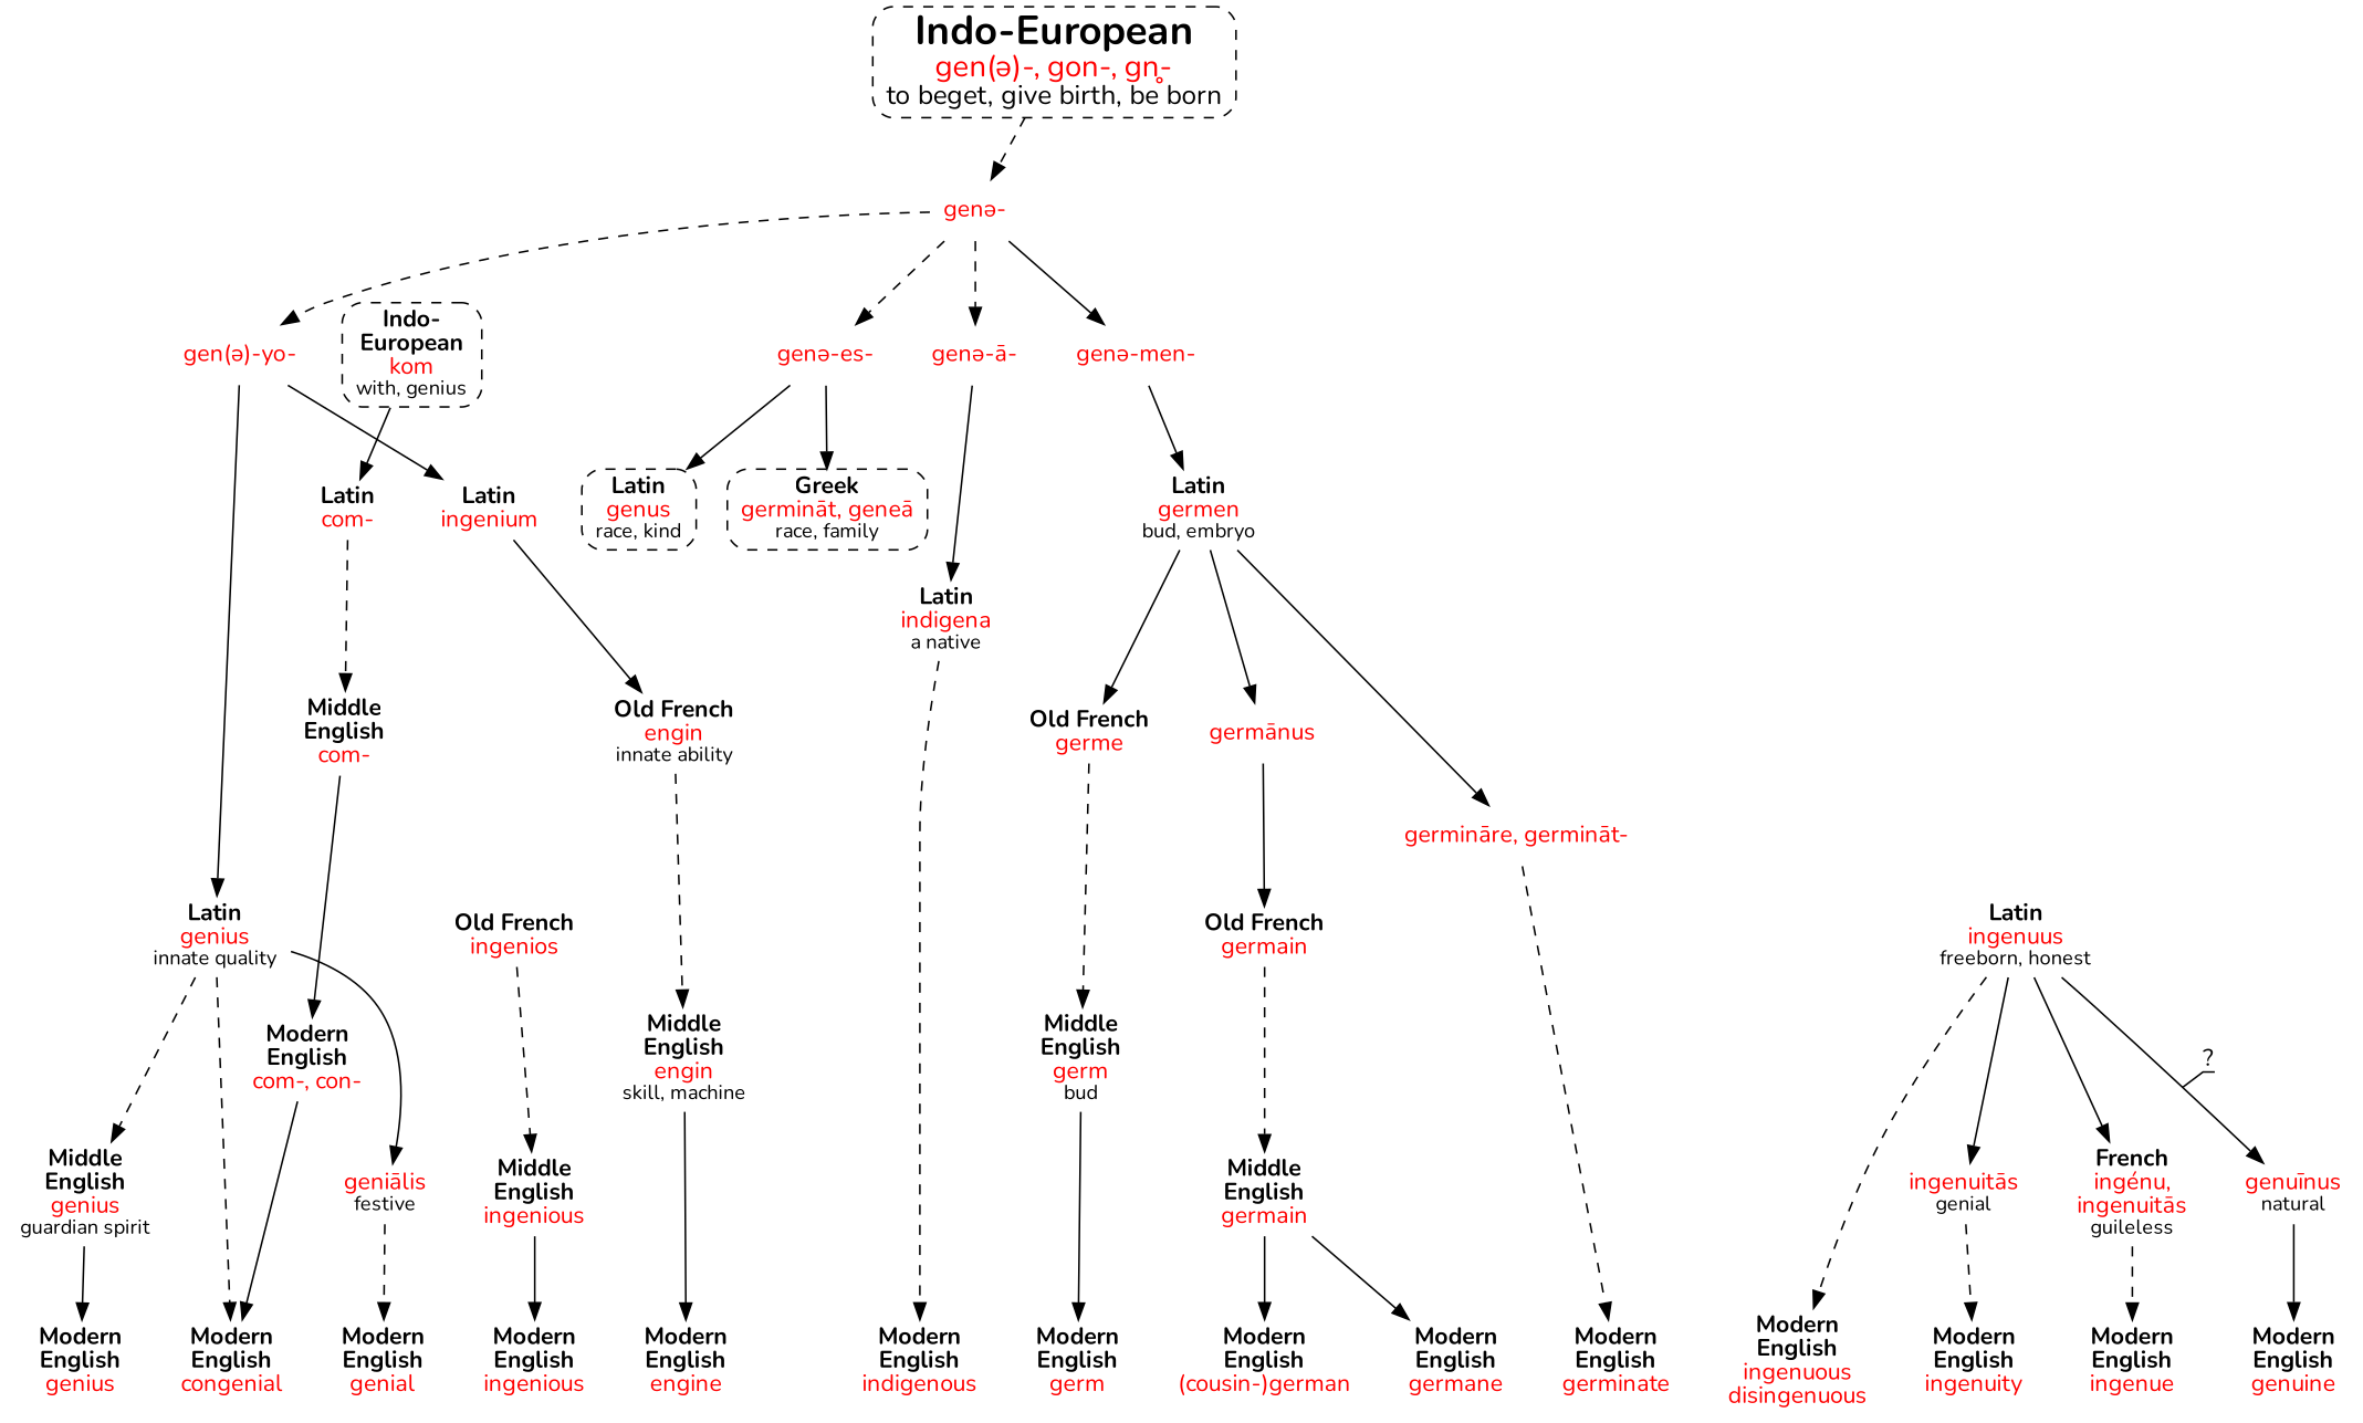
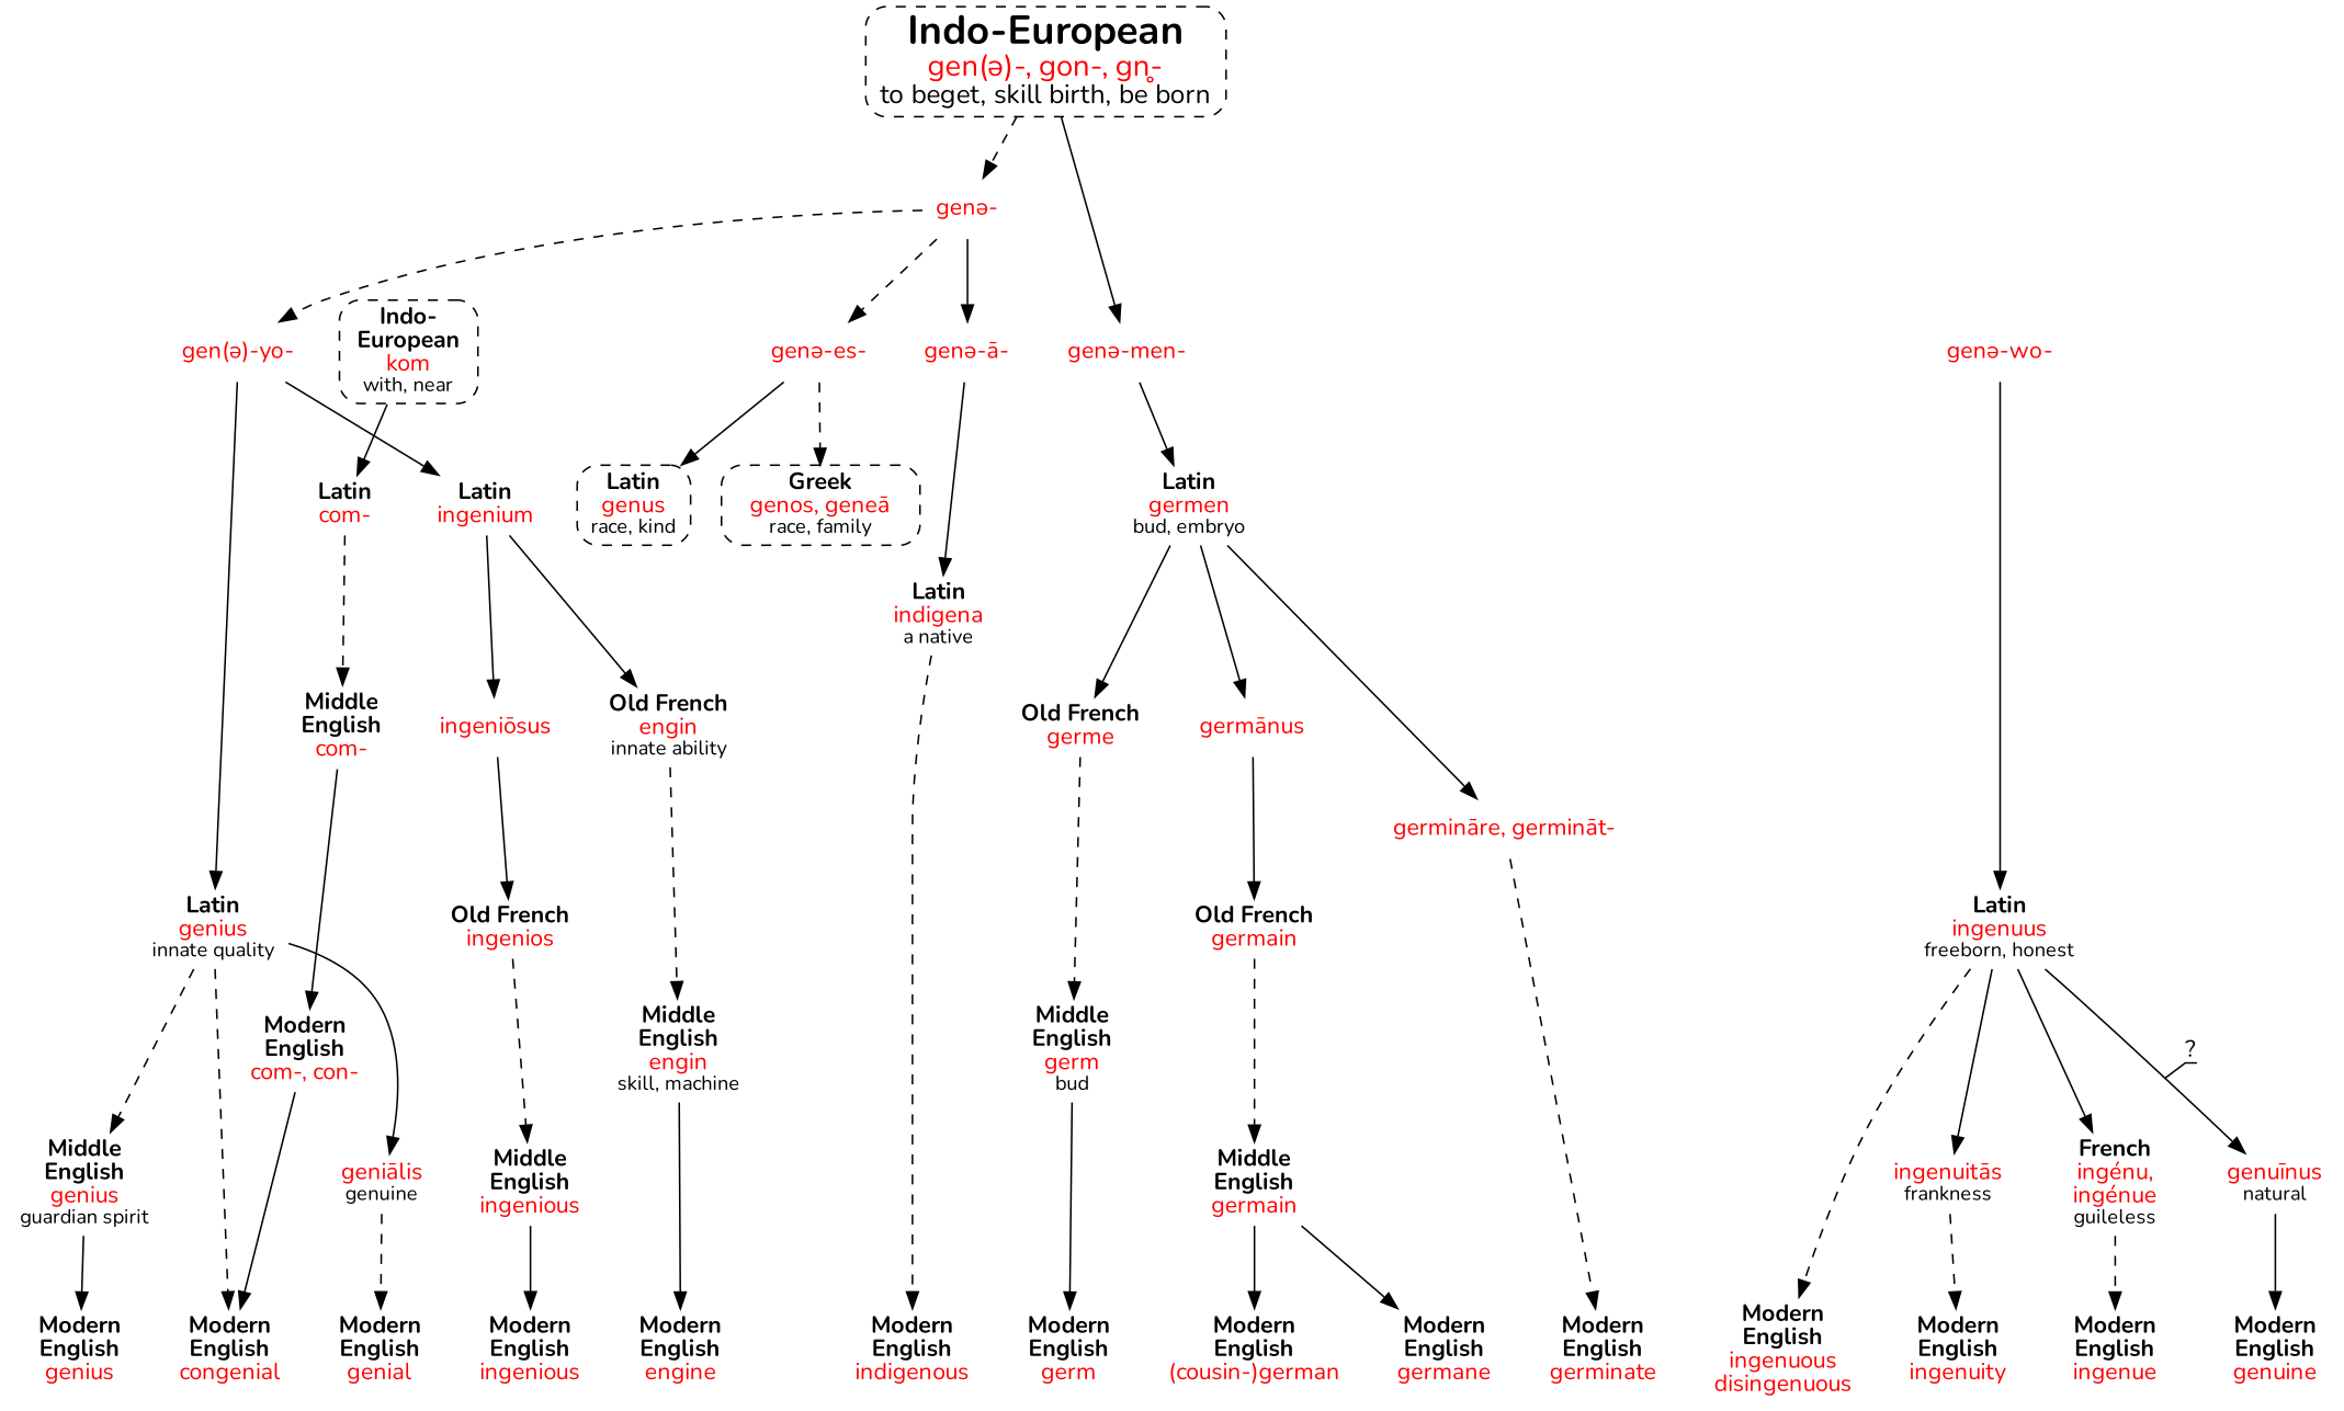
  strict digraph {
    fontname=Nunito
    node [fontname=Nunito shape=none]
    edge [fontname=Nunito]
    n1 [label=<<b>Modern<br/>English</b><br/><font color="red">genius</font>>]
    n2 [label=<<b>Modern<br/>English</b><br/><font color="red">genial</font>>]
    n3 [label=<<b>Modern<br/>English</b><br/><font color="red">congenial</font>>]
    n4 [label=<<b>Modern<br/>English</b><br/><font color="red">ingenious</font>>]
    n5 [label=<<b>Modern<br/>English</b><br/><font color="red">engine</font>>]
    n6 [label=<<b>Modern<br/>English</b><br/><font color="red">ingenuous<br/>disingenuous</font>>]
    n7 [label=<<b>Modern<br/>English</b><br/><font color="red">ingenuity</font>>]
    n8 [label=<<b>Modern<br/>English</b><br/><font color="red">ingenue</font>>]
    n9 [label=<<b>Modern<br/>English</b><br/><font color="red">genuine</font>>]
    n10 [label=<<b>Modern<br/>English</b><br/><font color="red">indigenous</font>>]
    n11 [label=<<b>Modern<br/>English</b><br/><font color="red">germ</font>>]
    n12 [label=<<b>Modern<br/>English</b><br/><font color="red">(cousin-)german</font>>]
    n13 [label=<<b>Modern<br/>English</b><br/><font color="red">germane</font>>]
    n14 [label=<<b>Modern<br/>English</b><br/><font color="red">germinate</font>>]
    n15 [label=<<font color="red">genə-es-</font>>]
    n16 [label=<<font color="red">gen(ə)-yo-</font>>]
    n17 [label=<<font color="red">genə-ā-</font>>]
    n18 [label=<<font color="red">genə-men-</font>>]
-   n20 [label=<<b>Indo-<br/>European</b><br/><font color="red">kom</font><br/><font point-size="12">with, genius</font>> rank=source shape=box style="dashed,rounded"]
+   n19 [label=<<font color="red">genə-wo-</font>>]
+   n20 [label=<<b>Indo-<br/>European</b><br/><font color="red">kom</font><br/><font point-size="12">with, near</font>> rank=source shape=box style="dashed,rounded"]
    n21 [label=<<b>Latin</b><br/><font color="red">genus</font><br/><font point-size="12">race, kind</font>> shape=box style="dashed,rounded"]
-   n22 [label=<<b>Greek</b><br/><font color="red">germināt, geneā</font><br/><font point-size="12">race, family</font>> shape=box style="dashed,rounded"]
+   n22 [label=<<b>Greek</b><br/><font color="red">genos, geneā</font><br/><font point-size="12">race, family</font>> shape=box style="dashed,rounded"]
    n23 [label=<<b>Latin</b><br/><font color="red">genius</font><br/><font point-size="12">innate quality</font>>]
    n24 [label=<<b>Latin</b><br/><font color="red">ingenium</font>>]
    n25 [label=<<b>Latin</b><br/><font color="red">indigena</font><br/><font point-size="12">a native</font>>]
    n26 [label=<<b>Latin</b><br/><font color="red">germen</font><br/><font point-size="12">bud, embryo</font>>]
    n27 [label=<<b>Latin</b><br/><font color="red">ingenuus</font><br/><font point-size="12">freeborn, honest</font>>]
    n28 [label=<<b>Latin</b><br/><font color="red">com-</font>>]
-   n29 [label=<<font point-size="24"><b>Indo-European</b></font><br/><font point-size="18" color="red">gen(ə)-, gon-, gn̥-</font><br/><font point-size="16">to beget, give birth, be born</font>> shape=box style="dashed,rounded"]
+   n29 [label=<<font point-size="24"><b>Indo-European</b></font><br/><font point-size="18" color="red">gen(ə)-, gon-, gn̥-</font><br/><font point-size="16">to beget, skill birth, be born</font>> shape=box style="dashed,rounded"]
    n30 [label=<<font color="red">genə-</font>>]
    n31 [label=<<b>Middle<br/>English</b><br/><font color="red">genius</font><br/><font point-size="12">guardian spirit</font>>]
-   n32 [label=<<font color="red">geniālis</font><br/><font point-size="12">festive</font>>]
+   n32 [label=<<font color="red">geniālis</font><br/><font point-size="12">genuine</font>>]
+   n33 [label=<<font color="red">ingeniōsus</font>>]
    n34 [label=<<b>Old French</b><br/><font color="red">engin</font><br/><font point-size="12">innate ability</font>>]
    n35 [label=<<b>Old French</b><br/><font color="red">germe</font>>]
    n36 [label=<<font color="red">germānus</font>>]
    n37 [label=<<font color="red">germināre, germināt-</font>>]
-   n38 [label=<<font color="red">ingenuitās</font><br/><font point-size="12">genial</font>>]
-   n39 [label=<<b>French</b><br/><font color="red">ingénu,<br/>ingenuitās</font><br/><font point-size="12">guileless</font>>]
+   n38 [label=<<font color="red">ingenuitās</font><br/><font point-size="12">frankness</font>>]
+   n39 [label=<<b>French</b><br/><font color="red">ingénu,<br/>ingénue</font><br/><font point-size="12">guileless</font>>]
    n40 [label=<<font color="red">genuīnus</font><br/><font point-size="12">natural</font>>]
    n41 [label=<<b>Old French</b><br/><font color="red">ingenios</font>>]
    n42 [label=<<b>Middle<br/>English</b><br/><font color="red">engin</font><br/><font point-size="12">skill, machine</font>>]
    n43 [label=<<b>Middle<br/>English</b><br/><font color="red">com-</font>>]
    n44 [label=<<b>Modern<br/>English</b><br/><font color="red">com-, con-</font>>]
    n45 [label=<<b>Middle<br/>English</b><br/><font color="red">ingenious</font>>]
    n46 [label=<<b>Middle<br/>English</b><br/><font color="red">germ</font><br/><font point-size="12">bud</font>>]
    n47 [label=<<b>Old French</b><br/><font color="red">germain</font>>]
    n48 [label=<<b>Middle<br/>English</b><br/><font color="red">germain</font>>]
    subgraph sub_1 {
      rank=sink
      n1
      n2
      n3
      n4
      n5
      n6
      n7
      n8
      n9
      n10
      n11
      n12
      n13
      n14
    }
    subgraph sub_2 {
      rank=same
      n15
      n16
      n17
      n18
+     n19
      n20
    }
    n15 -> n21
-   n15 -> n22
+   n15 -> n22 [style=dashed]
    n16 -> n23
    n16 -> n24
    n17 -> n25
    n18 -> n26
+   n19 -> n27
    n20 -> n28
    n23 -> n3 [style=dashed]
    n23 -> n31 [style=dashed]
    n23 -> n32
+   n24 -> n33
    n24 -> n34
    n25 -> n10 [style=dashed]
    n26 -> n35
    n26 -> n36
    n26 -> n37
    n27 -> n6 [style=dashed]
    n27 -> n38
    n27 -> n39
    n27 -> n40 [decorate=true label="?"]
    n28 -> n43 [style=dashed]
    n29 -> n30 [style=dashed]
    n30 -> n15 [style=dashed]
    n30 -> n16 [style=dashed]
-   n30 -> n17 [style=dashed]
-   n30 -> n18
+   n30 -> n17
+   n29 -> n18
    n31 -> n1
    n32 -> n2 [style=dashed]
+   n33 -> n41
    n34 -> n42 [style=dashed]
    n35 -> n46 [style=dashed]
    n36 -> n47
    n37 -> n14 [style=dashed]
    n38 -> n7 [style=dashed]
    n39 -> n8 [style=dashed]
    n40 -> n9
    n41 -> n45 [style=dashed]
    n42 -> n5
    n43 -> n44
    n44 -> n3
    n45 -> n4
    n46 -> n11
    n47 -> n48 [style=dashed]
    n48 -> n12
    n48 -> n13
  }
